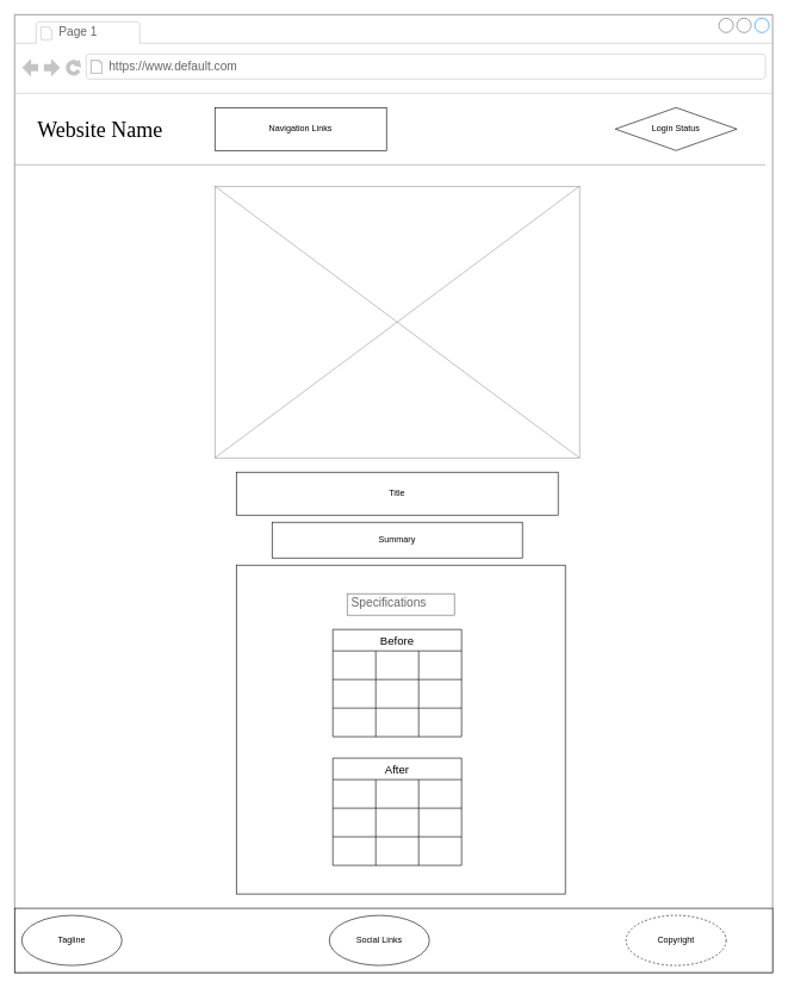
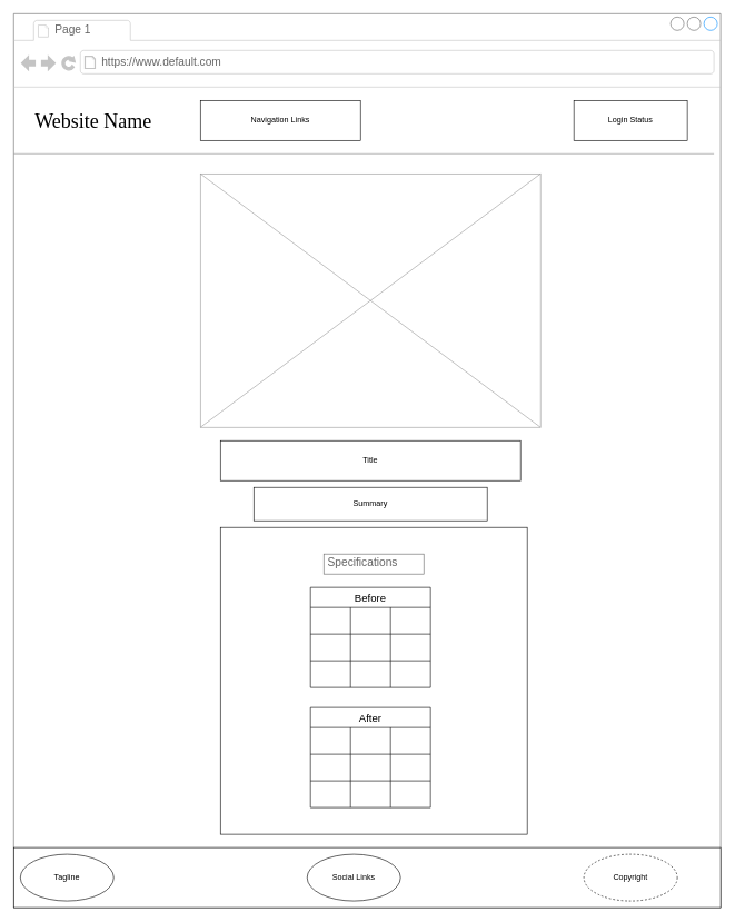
  <mxCell id="0" />
  <mxCell id="1" parent="0" />
  <mxCell id="2" value="" style="strokeWidth=1;shadow=0;dashed=0;align=center;html=1;shape=mxgraph.mockup.containers.browserWindow;rSize=0;strokeColor=#666666;mainText=,;recursiveResize=0;rounded=0;labelBackgroundColor=none;fontFamily=Verdana;fontSize=12" parent="1" vertex="1"><mxGeometry x="20" y="20" width="1060" height="1340" as="geometry" /></mxCell>
  <mxCell id="3" value="Page 1" style="strokeWidth=1;shadow=0;dashed=0;align=center;html=1;shape=mxgraph.mockup.containers.anchor;fontSize=17;fontColor=#666666;align=left;" parent="2" vertex="1"><mxGeometry x="60" y="12" width="110" height="26" as="geometry" /></mxCell>
  <mxCell id="4" value="https://www.default.com" style="strokeWidth=1;shadow=0;dashed=0;align=center;html=1;shape=mxgraph.mockup.containers.anchor;rSize=0;fontSize=17;fontColor=#666666;align=left;" parent="2" vertex="1"><mxGeometry x="130" y="60" width="250" height="26" as="geometry" /></mxCell>
  <mxCell id="5" value="Website Name" style="text;html=1;points=[];align=left;verticalAlign=top;spacingTop=-4;fontSize=30;fontFamily=Verdana" parent="2" vertex="1"><mxGeometry x="30" y="140" width="340" height="50" as="geometry" /></mxCell>
  <mxCell id="6" value="" style="verticalLabelPosition=bottom;shadow=0;dashed=0;align=center;html=1;verticalAlign=top;strokeWidth=1;shape=mxgraph.mockup.markup.line;strokeColor=#999999;rounded=0;labelBackgroundColor=none;fillColor=#ffffff;fontFamily=Verdana;fontSize=12;fontColor=#000000;" parent="2" vertex="1"><mxGeometry y="200" width="1050" height="20" as="geometry" /></mxCell>
  <mxCell id="7" value="Navigation Links" style="rounded=0;whiteSpace=wrap;html=1;" vertex="1" parent="2"><mxGeometry x="280" y="130" width="240" height="60" as="geometry" /></mxCell>
- <mxCell id="8" value="Login Status" style="rhombus;whiteSpace=wrap;html=1;" vertex="1" parent="2"><mxGeometry x="840" y="130" width="170" height="60" as="geometry" /></mxCell>
+ <mxCell id="8" value="Login Status" style="rounded=0;whiteSpace=wrap;html=1;" vertex="1" parent="2"><mxGeometry x="840" y="130" width="170" height="60" as="geometry" /></mxCell>
  <mxCell id="9" value="" style="rounded=0;whiteSpace=wrap;html=1;" vertex="1" parent="2"><mxGeometry y="1250" width="1060" height="90" as="geometry" /></mxCell>
  <mxCell id="10" value="Tagline" style="ellipse;whiteSpace=wrap;html=1;" vertex="1" parent="2"><mxGeometry x="10" y="1260" width="140" height="70" as="geometry" /></mxCell>
  <mxCell id="11" value="Social Links" style="ellipse;whiteSpace=wrap;html=1;" vertex="1" parent="2"><mxGeometry x="440" y="1260" width="140" height="70" as="geometry" /></mxCell>
  <mxCell id="12" value="Copyright" style="ellipse;whiteSpace=wrap;html=1;dashed=1;" vertex="1" parent="2"><mxGeometry x="855" y="1260" width="140" height="70" as="geometry" /></mxCell>
  <mxCell id="13" value="" style="verticalLabelPosition=bottom;shadow=0;dashed=0;align=center;html=1;verticalAlign=top;strokeWidth=1;shape=mxgraph.mockup.graphics.simpleIcon;strokeColor=#999999;" vertex="1" parent="2"><mxGeometry x="280" y="240" width="510" height="380" as="geometry" /></mxCell>
  <mxCell id="14" value="Title" style="rounded=0;whiteSpace=wrap;html=1;" vertex="1" parent="2"><mxGeometry x="310" y="640" width="450" height="60" as="geometry" /></mxCell>
  <mxCell id="15" value="Summary" style="rounded=0;whiteSpace=wrap;html=1;" vertex="1" parent="2"><mxGeometry x="360" y="710" width="350" height="50" as="geometry" /></mxCell>
  <mxCell id="16" value="" style="rounded=0;whiteSpace=wrap;html=1;" vertex="1" parent="2"><mxGeometry x="310" y="770" width="460" height="460" as="geometry" /></mxCell>
  <mxCell id="17" value="Specifications" style="strokeWidth=1;shadow=0;dashed=0;align=center;html=1;shape=mxgraph.mockup.text.textBox;fontColor=#666666;align=left;fontSize=17;spacingLeft=4;spacingTop=-3;whiteSpace=wrap;strokeColor=#666666;mainText=" vertex="1" parent="2"><mxGeometry x="465" y="810" width="150" height="30" as="geometry" /></mxCell>
  <mxCell id="18" value="Before" style="shape=table;startSize=30;container=1;collapsible=0;childLayout=tableLayout;strokeColor=default;fontSize=16;" vertex="1" parent="2"><mxGeometry x="445" y="860" width="180" height="150" as="geometry" /></mxCell>
  <mxCell id="19" value="" style="shape=tableRow;horizontal=0;startSize=0;swimlaneHead=0;swimlaneBody=0;strokeColor=inherit;top=0;left=0;bottom=0;right=0;collapsible=0;dropTarget=0;fillColor=none;points=[[0,0.5],[1,0.5]];portConstraint=eastwest;fontSize=16;" vertex="1" parent="18"><mxGeometry y="30" width="180" height="40" as="geometry" /></mxCell>
  <mxCell id="20" value="" style="shape=partialRectangle;html=1;whiteSpace=wrap;connectable=0;strokeColor=inherit;overflow=hidden;fillColor=none;top=0;left=0;bottom=0;right=0;pointerEvents=1;fontSize=16;" vertex="1" parent="19"><mxGeometry width="60" height="40" as="geometry"><mxRectangle width="60" height="40" as="alternateBounds" /></mxGeometry></mxCell>
  <mxCell id="21" value="" style="shape=partialRectangle;html=1;whiteSpace=wrap;connectable=0;strokeColor=inherit;overflow=hidden;fillColor=none;top=0;left=0;bottom=0;right=0;pointerEvents=1;fontSize=16;" vertex="1" parent="19"><mxGeometry x="60" width="60" height="40" as="geometry"><mxRectangle width="60" height="40" as="alternateBounds" /></mxGeometry></mxCell>
  <mxCell id="22" value="" style="shape=partialRectangle;html=1;whiteSpace=wrap;connectable=0;strokeColor=inherit;overflow=hidden;fillColor=none;top=0;left=0;bottom=0;right=0;pointerEvents=1;fontSize=16;" vertex="1" parent="19"><mxGeometry x="120" width="60" height="40" as="geometry"><mxRectangle width="60" height="40" as="alternateBounds" /></mxGeometry></mxCell>
  <mxCell id="23" value="" style="shape=tableRow;horizontal=0;startSize=0;swimlaneHead=0;swimlaneBody=0;strokeColor=inherit;top=0;left=0;bottom=0;right=0;collapsible=0;dropTarget=0;fillColor=none;points=[[0,0.5],[1,0.5]];portConstraint=eastwest;fontSize=16;" vertex="1" parent="18"><mxGeometry y="70" width="180" height="40" as="geometry" /></mxCell>
  <mxCell id="24" value="" style="shape=partialRectangle;html=1;whiteSpace=wrap;connectable=0;strokeColor=inherit;overflow=hidden;fillColor=none;top=0;left=0;bottom=0;right=0;pointerEvents=1;fontSize=16;" vertex="1" parent="23"><mxGeometry width="60" height="40" as="geometry"><mxRectangle width="60" height="40" as="alternateBounds" /></mxGeometry></mxCell>
  <mxCell id="25" value="" style="shape=partialRectangle;html=1;whiteSpace=wrap;connectable=0;strokeColor=inherit;overflow=hidden;fillColor=none;top=0;left=0;bottom=0;right=0;pointerEvents=1;fontSize=16;" vertex="1" parent="23"><mxGeometry x="60" width="60" height="40" as="geometry"><mxRectangle width="60" height="40" as="alternateBounds" /></mxGeometry></mxCell>
  <mxCell id="26" value="" style="shape=partialRectangle;html=1;whiteSpace=wrap;connectable=0;strokeColor=inherit;overflow=hidden;fillColor=none;top=0;left=0;bottom=0;right=0;pointerEvents=1;fontSize=16;" vertex="1" parent="23"><mxGeometry x="120" width="60" height="40" as="geometry"><mxRectangle width="60" height="40" as="alternateBounds" /></mxGeometry></mxCell>
  <mxCell id="27" value="" style="shape=tableRow;horizontal=0;startSize=0;swimlaneHead=0;swimlaneBody=0;strokeColor=inherit;top=0;left=0;bottom=0;right=0;collapsible=0;dropTarget=0;fillColor=none;points=[[0,0.5],[1,0.5]];portConstraint=eastwest;fontSize=16;" vertex="1" parent="18"><mxGeometry y="110" width="180" height="40" as="geometry" /></mxCell>
  <mxCell id="28" value="" style="shape=partialRectangle;html=1;whiteSpace=wrap;connectable=0;strokeColor=inherit;overflow=hidden;fillColor=none;top=0;left=0;bottom=0;right=0;pointerEvents=1;fontSize=16;" vertex="1" parent="27"><mxGeometry width="60" height="40" as="geometry"><mxRectangle width="60" height="40" as="alternateBounds" /></mxGeometry></mxCell>
  <mxCell id="29" value="" style="shape=partialRectangle;html=1;whiteSpace=wrap;connectable=0;strokeColor=inherit;overflow=hidden;fillColor=none;top=0;left=0;bottom=0;right=0;pointerEvents=1;fontSize=16;" vertex="1" parent="27"><mxGeometry x="60" width="60" height="40" as="geometry"><mxRectangle width="60" height="40" as="alternateBounds" /></mxGeometry></mxCell>
  <mxCell id="30" value="" style="shape=partialRectangle;html=1;whiteSpace=wrap;connectable=0;strokeColor=inherit;overflow=hidden;fillColor=none;top=0;left=0;bottom=0;right=0;pointerEvents=1;fontSize=16;" vertex="1" parent="27"><mxGeometry x="120" width="60" height="40" as="geometry"><mxRectangle width="60" height="40" as="alternateBounds" /></mxGeometry></mxCell>
  <mxCell id="31" value="After" style="shape=table;startSize=30;container=1;collapsible=0;childLayout=tableLayout;strokeColor=default;fontSize=16;" vertex="1" parent="2"><mxGeometry x="445" y="1040" width="180" height="150" as="geometry" /></mxCell>
  <mxCell id="32" value="" style="shape=tableRow;horizontal=0;startSize=0;swimlaneHead=0;swimlaneBody=0;strokeColor=inherit;top=0;left=0;bottom=0;right=0;collapsible=0;dropTarget=0;fillColor=none;points=[[0,0.5],[1,0.5]];portConstraint=eastwest;fontSize=16;" vertex="1" parent="31"><mxGeometry y="30" width="180" height="40" as="geometry" /></mxCell>
  <mxCell id="33" value="" style="shape=partialRectangle;html=1;whiteSpace=wrap;connectable=0;strokeColor=inherit;overflow=hidden;fillColor=none;top=0;left=0;bottom=0;right=0;pointerEvents=1;fontSize=16;" vertex="1" parent="32"><mxGeometry width="60" height="40" as="geometry"><mxRectangle width="60" height="40" as="alternateBounds" /></mxGeometry></mxCell>
  <mxCell id="34" value="" style="shape=partialRectangle;html=1;whiteSpace=wrap;connectable=0;strokeColor=inherit;overflow=hidden;fillColor=none;top=0;left=0;bottom=0;right=0;pointerEvents=1;fontSize=16;" vertex="1" parent="32"><mxGeometry x="60" width="60" height="40" as="geometry"><mxRectangle width="60" height="40" as="alternateBounds" /></mxGeometry></mxCell>
  <mxCell id="35" value="" style="shape=partialRectangle;html=1;whiteSpace=wrap;connectable=0;strokeColor=inherit;overflow=hidden;fillColor=none;top=0;left=0;bottom=0;right=0;pointerEvents=1;fontSize=16;" vertex="1" parent="32"><mxGeometry x="120" width="60" height="40" as="geometry"><mxRectangle width="60" height="40" as="alternateBounds" /></mxGeometry></mxCell>
  <mxCell id="36" value="" style="shape=tableRow;horizontal=0;startSize=0;swimlaneHead=0;swimlaneBody=0;strokeColor=inherit;top=0;left=0;bottom=0;right=0;collapsible=0;dropTarget=0;fillColor=none;points=[[0,0.5],[1,0.5]];portConstraint=eastwest;fontSize=16;" vertex="1" parent="31"><mxGeometry y="70" width="180" height="40" as="geometry" /></mxCell>
  <mxCell id="37" value="" style="shape=partialRectangle;html=1;whiteSpace=wrap;connectable=0;strokeColor=inherit;overflow=hidden;fillColor=none;top=0;left=0;bottom=0;right=0;pointerEvents=1;fontSize=16;" vertex="1" parent="36"><mxGeometry width="60" height="40" as="geometry"><mxRectangle width="60" height="40" as="alternateBounds" /></mxGeometry></mxCell>
  <mxCell id="38" value="" style="shape=partialRectangle;html=1;whiteSpace=wrap;connectable=0;strokeColor=inherit;overflow=hidden;fillColor=none;top=0;left=0;bottom=0;right=0;pointerEvents=1;fontSize=16;" vertex="1" parent="36"><mxGeometry x="60" width="60" height="40" as="geometry"><mxRectangle width="60" height="40" as="alternateBounds" /></mxGeometry></mxCell>
  <mxCell id="39" value="" style="shape=partialRectangle;html=1;whiteSpace=wrap;connectable=0;strokeColor=inherit;overflow=hidden;fillColor=none;top=0;left=0;bottom=0;right=0;pointerEvents=1;fontSize=16;" vertex="1" parent="36"><mxGeometry x="120" width="60" height="40" as="geometry"><mxRectangle width="60" height="40" as="alternateBounds" /></mxGeometry></mxCell>
  <mxCell id="40" value="" style="shape=tableRow;horizontal=0;startSize=0;swimlaneHead=0;swimlaneBody=0;strokeColor=inherit;top=0;left=0;bottom=0;right=0;collapsible=0;dropTarget=0;fillColor=none;points=[[0,0.5],[1,0.5]];portConstraint=eastwest;fontSize=16;" vertex="1" parent="31"><mxGeometry y="110" width="180" height="40" as="geometry" /></mxCell>
  <mxCell id="41" value="" style="shape=partialRectangle;html=1;whiteSpace=wrap;connectable=0;strokeColor=inherit;overflow=hidden;fillColor=none;top=0;left=0;bottom=0;right=0;pointerEvents=1;fontSize=16;" vertex="1" parent="40"><mxGeometry width="60" height="40" as="geometry"><mxRectangle width="60" height="40" as="alternateBounds" /></mxGeometry></mxCell>
  <mxCell id="42" value="" style="shape=partialRectangle;html=1;whiteSpace=wrap;connectable=0;strokeColor=inherit;overflow=hidden;fillColor=none;top=0;left=0;bottom=0;right=0;pointerEvents=1;fontSize=16;" vertex="1" parent="40"><mxGeometry x="60" width="60" height="40" as="geometry"><mxRectangle width="60" height="40" as="alternateBounds" /></mxGeometry></mxCell>
  <mxCell id="43" value="" style="shape=partialRectangle;html=1;whiteSpace=wrap;connectable=0;strokeColor=inherit;overflow=hidden;fillColor=none;top=0;left=0;bottom=0;right=0;pointerEvents=1;fontSize=16;" vertex="1" parent="40"><mxGeometry x="120" width="60" height="40" as="geometry"><mxRectangle width="60" height="40" as="alternateBounds" /></mxGeometry></mxCell>
